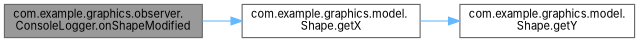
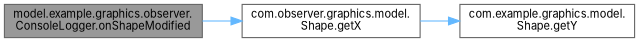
  digraph {
    fontname=Inter
    rankdir=LR
    node [color=grey40 fillcolor=white fontname=Inter fontsize=10 shape=box style=filled]
    edge [color=steelblue1 fontname=Inter fontsize=10 labelfontname=Helvetica labelfontsize=10 style=solid]
-   n1 [color=gray40 fillcolor=grey60 fontcolor=black height=0.2 label="com.example.graphics.observer.\lConsoleLogger.onShapeModified" width=0.4]
-   n2 [height=0.2 label="com.example.graphics.model.\lShape.getX" width=0.4]
+   n1 [color=gray40 fillcolor=grey60 fontcolor=black height=0.2 label="model.example.graphics.observer.\lConsoleLogger.onShapeModified" width=0.4]
+   n2 [height=0.2 label="com.observer.graphics.model.\lShape.getX" width=0.4]
    n3 [height=0.2 label="com.example.graphics.model.\lShape.getY" width=0.4]
    n1 -> n2
    n2 -> n3
  }
